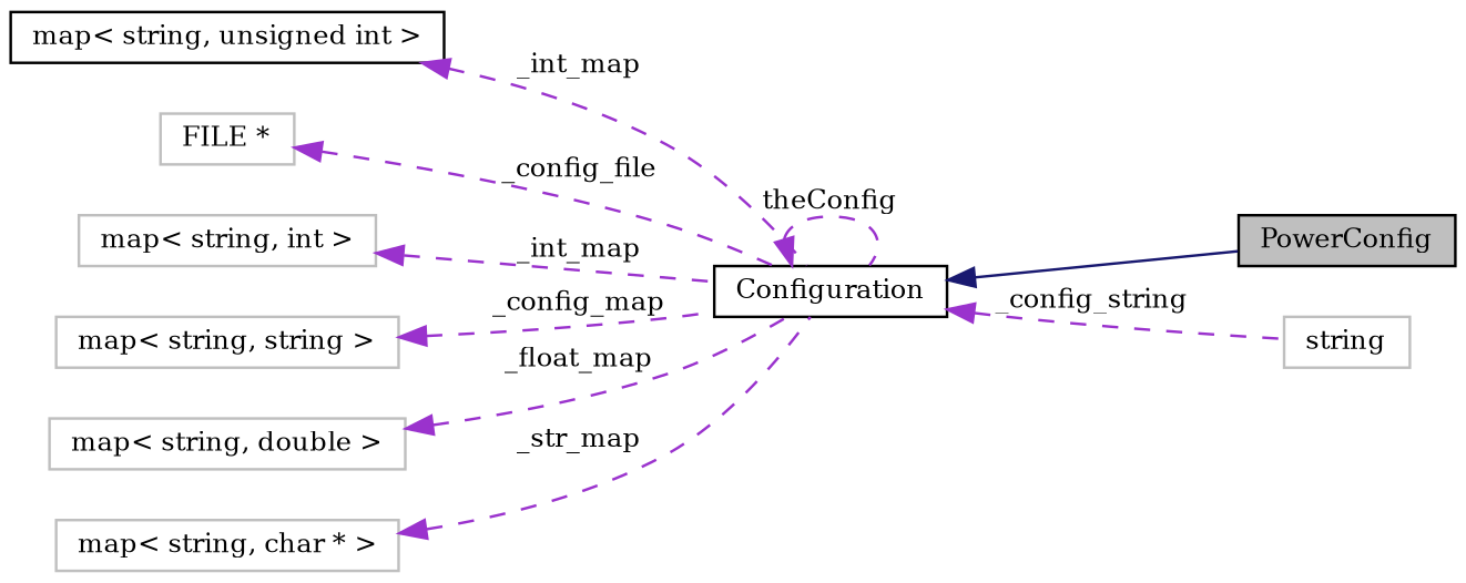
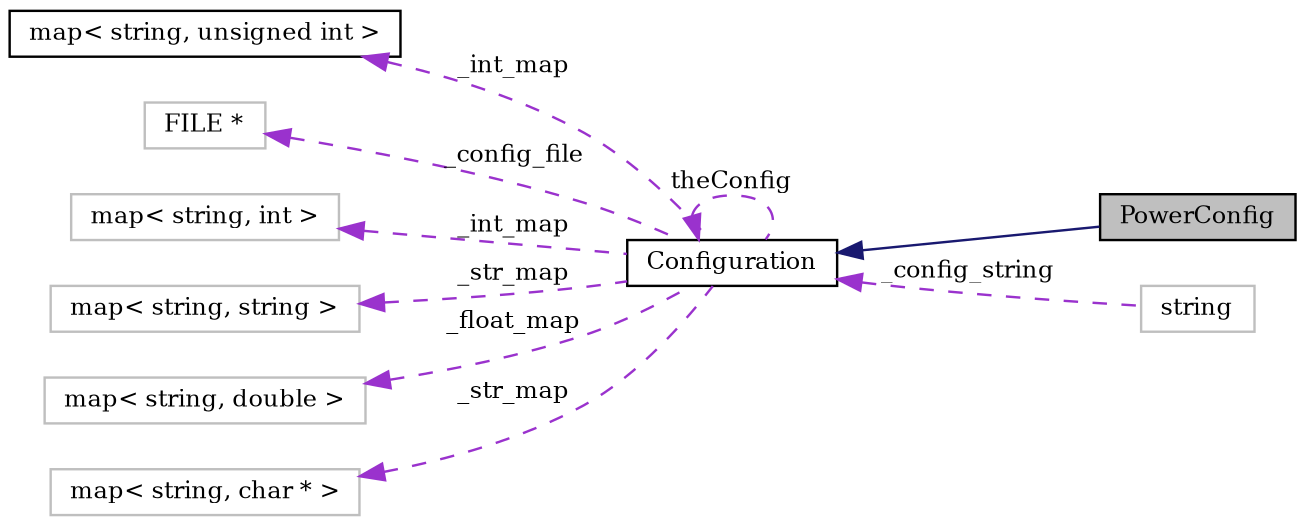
  digraph {
    fontname="DejaVu Serif"
    rankdir=LR
    node [color=grey75 fontname="DejaVu Serif" fontsize=10 shape=record]
    edge [color=darkorchid3 dir=back fontname="DejaVu Serif" fontsize=10 labelfontname=FreeSans labelfontsize=10 style=dashed]
    n1 [color=black fillcolor=grey75 fontcolor=black height=0.2 label=PowerConfig style=filled width=0.4]
    n2 [color=black height=0.2 label=Configuration width=0.4]
    n3 [height=0.2 label=string width=0.4]
    n4 [color=black height=0.2 label="map\< string, unsigned int \>" width=0.4]
    n5 [height=0.2 label="FILE *" width=0.4]
    n6 [height=0.2 label="map\< string, int \>" width=0.4]
    n7 [height=0.2 label="map\< string, string \>" width=0.4]
    n8 [height=0.2 label="map\< string, double \>" width=0.4]
    n9 [height=0.2 label="map\< string, char * \>" width=0.4]
    n2 -> n1 [color=midnightblue style=solid]
    n2 -> n2 [label=theConfig]
    n2 -> n3 [label=_config_string]
    n4 -> n2 [label=_int_map]
    n5 -> n2 [label=_config_file]
    n6 -> n2 [label=_int_map]
-   n7 -> n2 [label=_config_map]
+   n7 -> n2 [label=_str_map]
    n8 -> n2 [label=_float_map]
    n9 -> n2 [label=_str_map]
  }
